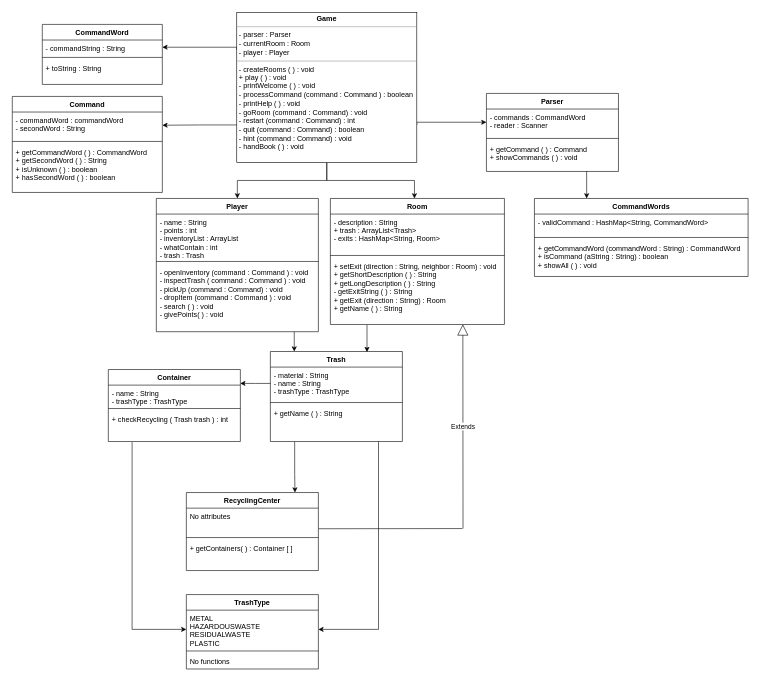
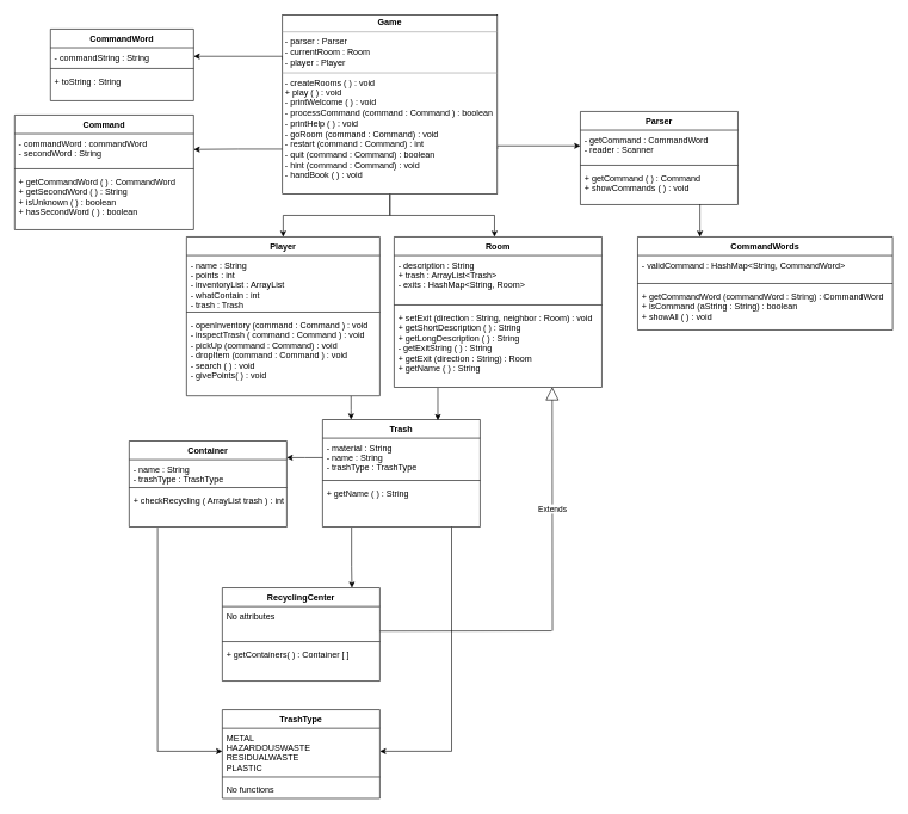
  <mxCell id="0" />
  <mxCell id="1" parent="0" />
  <mxCell id="2" style="edgeStyle=orthogonalEdgeStyle;rounded=0;orthogonalLoop=1;jettySize=auto;html=1;exitX=0;exitY=0.75;exitDx=0;exitDy=0;entryX=1;entryY=0.5;entryDx=0;entryDy=0;" edge="1" parent="1" source="7" target="41"><mxGeometry relative="1" as="geometry"><Array as="points"><mxPoint x="332" y="208" /></Array></mxGeometry></mxCell>
  <mxCell id="3" style="edgeStyle=orthogonalEdgeStyle;rounded=0;orthogonalLoop=1;jettySize=auto;html=1;exitX=0;exitY=0.25;exitDx=0;exitDy=0;entryX=1;entryY=0.5;entryDx=0;entryDy=0;" edge="1" parent="1" source="7" target="21"><mxGeometry relative="1" as="geometry"><Array as="points"><mxPoint x="394" y="78" /></Array></mxGeometry></mxCell>
  <mxCell id="4" style="edgeStyle=orthogonalEdgeStyle;rounded=0;orthogonalLoop=1;jettySize=auto;html=1;exitX=0.5;exitY=1;exitDx=0;exitDy=0;entryX=0.5;entryY=0;entryDx=0;entryDy=0;" edge="1" parent="1" source="7" target="8"><mxGeometry relative="1" as="geometry" /></mxCell>
  <mxCell id="5" style="edgeStyle=orthogonalEdgeStyle;rounded=0;orthogonalLoop=1;jettySize=auto;html=1;exitX=0.5;exitY=1;exitDx=0;exitDy=0;entryX=0.483;entryY=0;entryDx=0;entryDy=0;entryPerimeter=0;" edge="1" parent="1" source="7" target="12"><mxGeometry relative="1" as="geometry" /></mxCell>
  <mxCell id="6" style="edgeStyle=orthogonalEdgeStyle;rounded=0;orthogonalLoop=1;jettySize=auto;html=1;exitX=1;exitY=0.75;exitDx=0;exitDy=0;entryX=0;entryY=0.5;entryDx=0;entryDy=0;" edge="1" parent="1" source="7" target="17"><mxGeometry relative="1" as="geometry"><Array as="points"><mxPoint x="694" y="203" /></Array></mxGeometry></mxCell>
  <mxCell id="7" value="&lt;p style=&quot;margin: 0px ; margin-top: 4px ; text-align: center&quot;&gt;&lt;b&gt;Game&lt;/b&gt;&lt;/p&gt;&lt;hr size=&quot;1&quot;&gt;&lt;p style=&quot;margin: 0px ; margin-left: 4px&quot;&gt;- parser : Parser&lt;/p&gt;&lt;p style=&quot;margin: 0px ; margin-left: 4px&quot;&gt;- currentRoom : Room&lt;/p&gt;&lt;p style=&quot;margin: 0px ; margin-left: 4px&quot;&gt;- player : Player&lt;/p&gt;&lt;hr size=&quot;1&quot;&gt;&lt;p style=&quot;margin: 0px ; margin-left: 4px&quot;&gt;- createRooms ( ) : void&lt;/p&gt;&lt;p style=&quot;margin: 0px ; margin-left: 4px&quot;&gt;+ play ( ) : void&lt;/p&gt;&lt;p style=&quot;margin: 0px ; margin-left: 4px&quot;&gt;- printWelcome ( ) : void&lt;/p&gt;&lt;p style=&quot;margin: 0px ; margin-left: 4px&quot;&gt;- processCommand (command : Command ) : boolean&lt;/p&gt;&lt;p style=&quot;margin: 0px ; margin-left: 4px&quot;&gt;- printHelp ( ) : void&lt;/p&gt;&lt;p style=&quot;margin: 0px ; margin-left: 4px&quot;&gt;- goRoom (command : Command) : void&lt;/p&gt;&lt;p style=&quot;margin: 0px ; margin-left: 4px&quot;&gt;- restart (command : Command) : int&lt;/p&gt;&lt;p style=&quot;margin: 0px ; margin-left: 4px&quot;&gt;- quit (command : Command) : boolean&lt;/p&gt;&lt;p style=&quot;margin: 0px ; margin-left: 4px&quot;&gt;- hint (command : Command) : void&lt;/p&gt;&lt;p style=&quot;margin: 0px ; margin-left: 4px&quot;&gt;- handBook ( ) : void&lt;/p&gt;&lt;p style=&quot;margin: 0px ; margin-left: 4px&quot;&gt;&lt;br&gt;&lt;/p&gt;" style="verticalAlign=top;align=left;overflow=fill;fontSize=12;fontFamily=Helvetica;html=1;" parent="1" vertex="1"><mxGeometry x="394" y="20" width="300" height="250" as="geometry" /></mxCell>
  <mxCell id="8" value="Player" style="swimlane;fontStyle=1;align=center;verticalAlign=top;childLayout=stackLayout;horizontal=1;startSize=26;horizontalStack=0;resizeParent=1;resizeParentMax=0;resizeLast=0;collapsible=1;marginBottom=0;fontFamily=Helvetica;" parent="1" vertex="1"><mxGeometry x="260" y="330" width="270" height="222" as="geometry" /></mxCell>
  <mxCell id="9" value="- name : String&#10;- points : int&#10;- inventoryList : ArrayList&#10;- whatContain : int&#10;- trash : Trash&#10;" style="text;strokeColor=none;fillColor=none;align=left;verticalAlign=top;spacingLeft=4;spacingRight=4;overflow=hidden;rotatable=0;points=[[0,0.5],[1,0.5]];portConstraint=eastwest;" parent="8" vertex="1"><mxGeometry y="26" width="270" height="74" as="geometry" /></mxCell>
  <mxCell id="10" value="" style="line;strokeWidth=1;fillColor=none;align=left;verticalAlign=middle;spacingTop=-1;spacingLeft=3;spacingRight=3;rotatable=0;labelPosition=right;points=[];portConstraint=eastwest;" parent="8" vertex="1"><mxGeometry y="100" width="270" height="10" as="geometry" /></mxCell>
  <mxCell id="11" value="- openInventory (command : Command ) : void&#10;- inspectTrash ( command : Command ) : void&#10;- pickUp (command : Command) : void&#10;- dropItem (command : Command ) : void&#10;- search ( ) : void &#10;- givePoints( ) : void" style="text;strokeColor=none;fillColor=none;align=left;verticalAlign=top;spacingLeft=4;spacingRight=4;overflow=hidden;rotatable=0;points=[[0,0.5],[1,0.5]];portConstraint=eastwest;" parent="8" vertex="1"><mxGeometry y="110" width="270" height="112" as="geometry" /></mxCell>
  <mxCell id="12" value="Room" style="swimlane;fontStyle=1;align=center;verticalAlign=top;childLayout=stackLayout;horizontal=1;startSize=26;horizontalStack=0;resizeParent=1;resizeParentMax=0;resizeLast=0;collapsible=1;marginBottom=0;fontFamily=Helvetica;" parent="1" vertex="1"><mxGeometry x="550" y="330" width="290" height="210" as="geometry" /></mxCell>
  <mxCell id="13" value="- description : String&#10;+ trash : ArrayList&lt;Trash&gt;&#10;- exits : HashMap&lt;String, Room&gt;&#10;" style="text;strokeColor=none;fillColor=none;align=left;verticalAlign=top;spacingLeft=4;spacingRight=4;overflow=hidden;rotatable=0;points=[[0,0.5],[1,0.5]];portConstraint=eastwest;" parent="12" vertex="1"><mxGeometry y="26" width="290" height="64" as="geometry" /></mxCell>
  <mxCell id="14" value="" style="line;strokeWidth=1;fillColor=none;align=left;verticalAlign=middle;spacingTop=-1;spacingLeft=3;spacingRight=3;rotatable=0;labelPosition=right;points=[];portConstraint=eastwest;" parent="12" vertex="1"><mxGeometry y="90" width="290" height="10" as="geometry" /></mxCell>
  <mxCell id="15" value="+ setExit (direction : String, neighbor : Room) : void&#10;+ getShortDescription ( ) : String&#10;+ getLongDescription ( ) : String&#10;- getExitString ( ) : String&#10;+ getExit (direction : String) : Room&#10;+ getName ( ) : String&#10;" style="text;strokeColor=none;fillColor=none;align=left;verticalAlign=top;spacingLeft=4;spacingRight=4;overflow=hidden;rotatable=0;points=[[0,0.5],[1,0.5]];portConstraint=eastwest;strokeWidth=2;spacing=2;" parent="12" vertex="1"><mxGeometry y="100" width="290" height="110" as="geometry" /></mxCell>
  <mxCell id="16" value="Parser" style="swimlane;fontStyle=1;align=center;verticalAlign=top;childLayout=stackLayout;horizontal=1;startSize=26;horizontalStack=0;resizeParent=1;resizeParentMax=0;resizeLast=0;collapsible=1;marginBottom=0;fontFamily=Helvetica;" parent="1" vertex="1"><mxGeometry x="810" y="155" width="220" height="130" as="geometry" /></mxCell>
- <mxCell id="17" value="- commands : CommandWord&#10;- reader : Scanner" style="text;strokeColor=none;fillColor=none;align=left;verticalAlign=top;spacingLeft=4;spacingRight=4;overflow=hidden;rotatable=0;points=[[0,0.5],[1,0.5]];portConstraint=eastwest;" parent="16" vertex="1"><mxGeometry y="26" width="220" height="44" as="geometry" /></mxCell>
+ <mxCell id="17" value="- getCommand : CommandWord&#10;- reader : Scanner" style="text;strokeColor=none;fillColor=none;align=left;verticalAlign=top;spacingLeft=4;spacingRight=4;overflow=hidden;rotatable=0;points=[[0,0.5],[1,0.5]];portConstraint=eastwest;" parent="16" vertex="1"><mxGeometry y="26" width="220" height="44" as="geometry" /></mxCell>
  <mxCell id="18" value="" style="line;strokeWidth=1;fillColor=none;align=left;verticalAlign=middle;spacingTop=-1;spacingLeft=3;spacingRight=3;rotatable=0;labelPosition=right;points=[];portConstraint=eastwest;" parent="16" vertex="1"><mxGeometry y="70" width="220" height="10" as="geometry" /></mxCell>
  <mxCell id="19" value="+ getCommand ( ) : Command&#10;+ showCommands ( ) : void" style="text;strokeColor=none;fillColor=none;align=left;verticalAlign=top;spacingLeft=4;spacingRight=4;overflow=hidden;rotatable=0;points=[[0,0.5],[1,0.5]];portConstraint=eastwest;" parent="16" vertex="1"><mxGeometry y="80" width="220" height="50" as="geometry" /></mxCell>
  <mxCell id="20" value="CommandWord" style="swimlane;fontStyle=1;align=center;verticalAlign=top;childLayout=stackLayout;horizontal=1;startSize=26;horizontalStack=0;resizeParent=1;resizeParentMax=0;resizeLast=0;collapsible=1;marginBottom=0;fontFamily=Helvetica;" parent="1" vertex="1"><mxGeometry x="70" y="40" width="200" height="100" as="geometry" /></mxCell>
  <mxCell id="21" value="- commandString : String" style="text;strokeColor=none;fillColor=none;align=left;verticalAlign=top;spacingLeft=4;spacingRight=4;overflow=hidden;rotatable=0;points=[[0,0.5],[1,0.5]];portConstraint=eastwest;" parent="20" vertex="1"><mxGeometry y="26" width="200" height="24" as="geometry" /></mxCell>
  <mxCell id="22" value="" style="line;strokeWidth=1;fillColor=none;align=left;verticalAlign=middle;spacingTop=-1;spacingLeft=3;spacingRight=3;rotatable=0;labelPosition=right;points=[];portConstraint=eastwest;" parent="20" vertex="1"><mxGeometry y="50" width="200" height="10" as="geometry" /></mxCell>
  <mxCell id="23" value="+ toString : String" style="text;strokeColor=none;fillColor=none;align=left;verticalAlign=top;spacingLeft=4;spacingRight=4;overflow=hidden;rotatable=0;points=[[0,0.5],[1,0.5]];portConstraint=eastwest;" parent="20" vertex="1"><mxGeometry y="60" width="200" height="40" as="geometry" /></mxCell>
  <mxCell id="24" value="CommandWords" style="swimlane;fontStyle=1;align=center;verticalAlign=top;childLayout=stackLayout;horizontal=1;startSize=26;horizontalStack=0;resizeParent=1;resizeParentMax=0;resizeLast=0;collapsible=1;marginBottom=0;fontFamily=Helvetica;" parent="1" vertex="1"><mxGeometry x="890" y="330" width="356" height="130" as="geometry" /></mxCell>
  <mxCell id="25" value="- validCommand : HashMap&lt;String, CommandWord&gt;" style="text;strokeColor=none;fillColor=none;align=left;verticalAlign=top;spacingLeft=4;spacingRight=4;overflow=hidden;rotatable=0;points=[[0,0.5],[1,0.5]];portConstraint=eastwest;" parent="24" vertex="1"><mxGeometry y="26" width="356" height="34" as="geometry" /></mxCell>
  <mxCell id="26" value="" style="line;strokeWidth=1;fillColor=none;align=left;verticalAlign=middle;spacingTop=-1;spacingLeft=3;spacingRight=3;rotatable=0;labelPosition=right;points=[];portConstraint=eastwest;" parent="24" vertex="1"><mxGeometry y="60" width="356" height="10" as="geometry" /></mxCell>
  <mxCell id="27" value="+ getCommandWord (commandWord : String) : CommandWord&#10;+ isCommand (aString : String) : boolean&#10;+ showAll ( ) : void " style="text;strokeColor=none;fillColor=none;align=left;verticalAlign=top;spacingLeft=4;spacingRight=4;overflow=hidden;rotatable=0;points=[[0,0.5],[1,0.5]];portConstraint=eastwest;" parent="24" vertex="1"><mxGeometry y="70" width="356" height="60" as="geometry" /></mxCell>
  <mxCell id="28" value="Trash" style="swimlane;fontStyle=1;align=center;verticalAlign=top;childLayout=stackLayout;horizontal=1;startSize=26;horizontalStack=0;resizeParent=1;resizeParentMax=0;resizeLast=0;collapsible=1;marginBottom=0;fontFamily=Helvetica;" parent="1" vertex="1"><mxGeometry x="450" y="585" width="220" height="150" as="geometry" /></mxCell>
  <mxCell id="29" value="- material : String &#10;- name : String&#10;- trashType : TrashType" style="text;strokeColor=none;fillColor=none;align=left;verticalAlign=top;spacingLeft=4;spacingRight=4;overflow=hidden;rotatable=0;points=[[0,0.5],[1,0.5]];portConstraint=eastwest;" parent="28" vertex="1"><mxGeometry y="26" width="220" height="54" as="geometry" /></mxCell>
  <mxCell id="30" value="" style="line;strokeWidth=1;fillColor=none;align=left;verticalAlign=middle;spacingTop=-1;spacingLeft=3;spacingRight=3;rotatable=0;labelPosition=right;points=[];portConstraint=eastwest;" parent="28" vertex="1"><mxGeometry y="80" width="220" height="10" as="geometry" /></mxCell>
  <mxCell id="31" value="+ getName ( ) : String&#10;" style="text;strokeColor=none;fillColor=none;align=left;verticalAlign=top;spacingLeft=4;spacingRight=4;overflow=hidden;rotatable=0;points=[[0,0.5],[1,0.5]];portConstraint=eastwest;" parent="28" vertex="1"><mxGeometry y="90" width="220" height="60" as="geometry" /></mxCell>
  <mxCell id="32" value="Container" style="swimlane;fontStyle=1;align=center;verticalAlign=top;childLayout=stackLayout;horizontal=1;startSize=26;horizontalStack=0;resizeParent=1;resizeParentMax=0;resizeLast=0;collapsible=1;marginBottom=0;fontFamily=Helvetica;" parent="1" vertex="1"><mxGeometry x="180" y="615" width="220" height="120" as="geometry" /></mxCell>
  <mxCell id="33" value="- name : String&#10;- trashType : TrashType" style="text;strokeColor=none;fillColor=none;align=left;verticalAlign=top;spacingLeft=4;spacingRight=4;overflow=hidden;rotatable=0;points=[[0,0.5],[1,0.5]];portConstraint=eastwest;" parent="32" vertex="1"><mxGeometry y="26" width="220" height="34" as="geometry" /></mxCell>
  <mxCell id="34" value="" style="line;strokeWidth=1;fillColor=none;align=left;verticalAlign=middle;spacingTop=-1;spacingLeft=3;spacingRight=3;rotatable=0;labelPosition=right;points=[];portConstraint=eastwest;" parent="32" vertex="1"><mxGeometry y="60" width="220" height="10" as="geometry" /></mxCell>
- <mxCell id="35" value="+ checkRecycling ( Trash trash ) : int" style="text;strokeColor=none;fillColor=none;align=left;verticalAlign=top;spacingLeft=4;spacingRight=4;overflow=hidden;rotatable=0;points=[[0,0.5],[1,0.5]];portConstraint=eastwest;" parent="32" vertex="1"><mxGeometry y="70" width="220" height="50" as="geometry" /></mxCell>
+ <mxCell id="35" value="+ checkRecycling ( ArrayList trash ) : int" style="text;strokeColor=none;fillColor=none;align=left;verticalAlign=top;spacingLeft=4;spacingRight=4;overflow=hidden;rotatable=0;points=[[0,0.5],[1,0.5]];portConstraint=eastwest;" parent="32" vertex="1"><mxGeometry y="70" width="220" height="50" as="geometry" /></mxCell>
  <mxCell id="36" value="RecyclingCenter" style="swimlane;fontStyle=1;align=center;verticalAlign=top;childLayout=stackLayout;horizontal=1;startSize=26;horizontalStack=0;resizeParent=1;resizeParentMax=0;resizeLast=0;collapsible=1;marginBottom=0;fontFamily=Helvetica;" parent="1" vertex="1"><mxGeometry x="310" y="820" width="220" height="130" as="geometry" /></mxCell>
  <mxCell id="37" value="No attributes" style="text;strokeColor=none;fillColor=none;align=left;verticalAlign=top;spacingLeft=4;spacingRight=4;overflow=hidden;rotatable=0;points=[[0,0.5],[1,0.5]];portConstraint=eastwest;" parent="36" vertex="1"><mxGeometry y="26" width="220" height="44" as="geometry" /></mxCell>
  <mxCell id="38" value="" style="line;strokeWidth=1;fillColor=none;align=left;verticalAlign=middle;spacingTop=-1;spacingLeft=3;spacingRight=3;rotatable=0;labelPosition=right;points=[];portConstraint=eastwest;" parent="36" vertex="1"><mxGeometry y="70" width="220" height="10" as="geometry" /></mxCell>
  <mxCell id="39" value="+ getContainers( ) : Container [ ]" style="text;strokeColor=none;fillColor=none;align=left;verticalAlign=top;spacingLeft=4;spacingRight=4;overflow=hidden;rotatable=0;points=[[0,0.5],[1,0.5]];portConstraint=eastwest;" parent="36" vertex="1"><mxGeometry y="80" width="220" height="50" as="geometry" /></mxCell>
  <mxCell id="40" value="Command" style="swimlane;fontStyle=1;align=center;verticalAlign=top;childLayout=stackLayout;horizontal=1;startSize=26;horizontalStack=0;resizeParent=1;resizeParentMax=0;resizeLast=0;collapsible=1;marginBottom=0;fontFamily=Helvetica;" parent="1" vertex="1"><mxGeometry x="20" y="160" width="250" height="160" as="geometry" /></mxCell>
  <mxCell id="41" value="- commandWord : commandWord&#10;- secondWord : String" style="text;strokeColor=none;fillColor=none;align=left;verticalAlign=top;spacingLeft=4;spacingRight=4;overflow=hidden;rotatable=0;points=[[0,0.5],[1,0.5]];portConstraint=eastwest;" parent="40" vertex="1"><mxGeometry y="26" width="250" height="44" as="geometry" /></mxCell>
  <mxCell id="42" value="" style="line;strokeWidth=1;fillColor=none;align=left;verticalAlign=middle;spacingTop=-1;spacingLeft=3;spacingRight=3;rotatable=0;labelPosition=right;points=[];portConstraint=eastwest;" parent="40" vertex="1"><mxGeometry y="70" width="250" height="10" as="geometry" /></mxCell>
  <mxCell id="43" value="+ getCommandWord ( ) : CommandWord&#10;+ getSecondWord ( ) : String&#10;+ isUnknown ( ) : boolean&#10;+ hasSecondWord ( ) : boolean" style="text;strokeColor=none;fillColor=none;align=left;verticalAlign=top;spacingLeft=4;spacingRight=4;overflow=hidden;rotatable=0;points=[[0,0.5],[1,0.5]];portConstraint=eastwest;" parent="40" vertex="1"><mxGeometry y="80" width="250" height="80" as="geometry" /></mxCell>
  <mxCell id="44" value="Extends" style="endArrow=block;endSize=16;endFill=0;html=1;fontFamily=Helvetica;entryX=0.761;entryY=0.998;entryDx=0;entryDy=0;entryPerimeter=0;" parent="1" target="15" edge="1"><mxGeometry width="160" relative="1" as="geometry"><mxPoint x="771" y="880" as="sourcePoint" /><mxPoint x="860" y="640" as="targetPoint" /></mxGeometry></mxCell>
  <mxCell id="45" value="" style="endArrow=none;html=1;fontFamily=Helvetica;exitX=1.001;exitY=0.78;exitDx=0;exitDy=0;exitPerimeter=0;" parent="1" source="37" edge="1"><mxGeometry width="50" height="50" relative="1" as="geometry"><mxPoint x="680" y="830" as="sourcePoint" /><mxPoint x="770" y="880" as="targetPoint" /></mxGeometry></mxCell>
  <mxCell id="46" style="edgeStyle=orthogonalEdgeStyle;rounded=0;orthogonalLoop=1;jettySize=auto;html=1;exitX=0.759;exitY=0.989;exitDx=0;exitDy=0;exitPerimeter=0;" edge="1" parent="1" source="19"><mxGeometry relative="1" as="geometry"><mxPoint x="977" y="330" as="targetPoint" /><Array as="points"><mxPoint x="977" y="330" /></Array></mxGeometry></mxCell>
  <mxCell id="47" style="edgeStyle=orthogonalEdgeStyle;rounded=0;orthogonalLoop=1;jettySize=auto;html=1;exitX=0.211;exitY=1.008;exitDx=0;exitDy=0;exitPerimeter=0;" edge="1" parent="1" source="15"><mxGeometry relative="1" as="geometry"><mxPoint x="611" y="586" as="targetPoint" /><Array as="points"><mxPoint x="611" y="586" /></Array></mxGeometry></mxCell>
  <mxCell id="48" style="edgeStyle=orthogonalEdgeStyle;rounded=0;orthogonalLoop=1;jettySize=auto;html=1;exitX=0.851;exitY=1.003;exitDx=0;exitDy=0;exitPerimeter=0;" edge="1" parent="1" source="11" target="28"><mxGeometry relative="1" as="geometry"><Array as="points"><mxPoint x="490" y="572" /><mxPoint x="490" y="572" /></Array></mxGeometry></mxCell>
  <mxCell id="49" style="edgeStyle=orthogonalEdgeStyle;rounded=0;orthogonalLoop=1;jettySize=auto;html=1;entryX=0.999;entryY=0.193;entryDx=0;entryDy=0;entryPerimeter=0;" edge="1" parent="1" source="29" target="32"><mxGeometry relative="1" as="geometry"><Array as="points"><mxPoint x="425" y="638" /></Array></mxGeometry></mxCell>
  <mxCell id="50" style="edgeStyle=orthogonalEdgeStyle;rounded=0;orthogonalLoop=1;jettySize=auto;html=1;exitX=0.184;exitY=1.013;exitDx=0;exitDy=0;exitPerimeter=0;" edge="1" parent="1" source="31"><mxGeometry relative="1" as="geometry"><mxPoint x="491" y="820" as="targetPoint" /><Array as="points"><mxPoint x="490" y="790" /><mxPoint x="491" y="790" /></Array></mxGeometry></mxCell>
  <mxCell id="51" value="TrashType" style="swimlane;fontStyle=1;align=center;verticalAlign=top;childLayout=stackLayout;horizontal=1;startSize=26;horizontalStack=0;resizeParent=1;resizeParentMax=0;resizeLast=0;collapsible=1;marginBottom=0;" vertex="1" parent="1"><mxGeometry x="310" y="990" width="220" height="124" as="geometry" /></mxCell>
  <mxCell id="52" value="METAL&#10;HAZARDOUSWASTE&#10;RESIDUALWASTE&#10;PLASTIC" style="text;strokeColor=none;fillColor=none;align=left;verticalAlign=top;spacingLeft=4;spacingRight=4;overflow=hidden;rotatable=0;points=[[0,0.5],[1,0.5]];portConstraint=eastwest;" vertex="1" parent="51"><mxGeometry y="26" width="220" height="64" as="geometry" /></mxCell>
  <mxCell id="53" value="" style="line;strokeWidth=1;fillColor=none;align=left;verticalAlign=middle;spacingTop=-1;spacingLeft=3;spacingRight=3;rotatable=0;labelPosition=right;points=[];portConstraint=eastwest;" vertex="1" parent="51"><mxGeometry y="90" width="220" height="8" as="geometry" /></mxCell>
  <mxCell id="54" value="No functions" style="text;strokeColor=none;fillColor=none;align=left;verticalAlign=top;spacingLeft=4;spacingRight=4;overflow=hidden;rotatable=0;points=[[0,0.5],[1,0.5]];portConstraint=eastwest;" vertex="1" parent="51"><mxGeometry y="98" width="220" height="26" as="geometry" /></mxCell>
  <mxCell id="55" style="edgeStyle=orthogonalEdgeStyle;rounded=0;orthogonalLoop=1;jettySize=auto;html=1;entryX=1;entryY=0.5;entryDx=0;entryDy=0;exitX=0.819;exitY=1.003;exitDx=0;exitDy=0;exitPerimeter=0;" edge="1" parent="1" source="31" target="52"><mxGeometry relative="1" as="geometry"><mxPoint x="630" y="740" as="sourcePoint" /></mxGeometry></mxCell>
  <mxCell id="56" style="edgeStyle=orthogonalEdgeStyle;rounded=0;orthogonalLoop=1;jettySize=auto;html=1;entryX=0;entryY=0.5;entryDx=0;entryDy=0;exitX=0.18;exitY=1.02;exitDx=0;exitDy=0;exitPerimeter=0;" edge="1" parent="1" source="35" target="52"><mxGeometry relative="1" as="geometry"><mxPoint x="210" y="739" as="sourcePoint" /></mxGeometry></mxCell>
